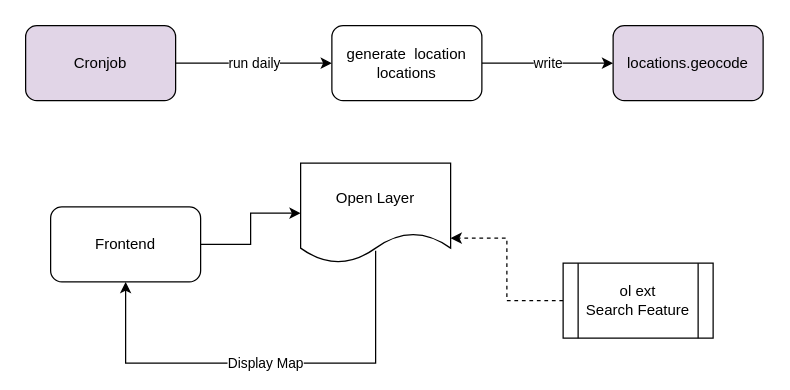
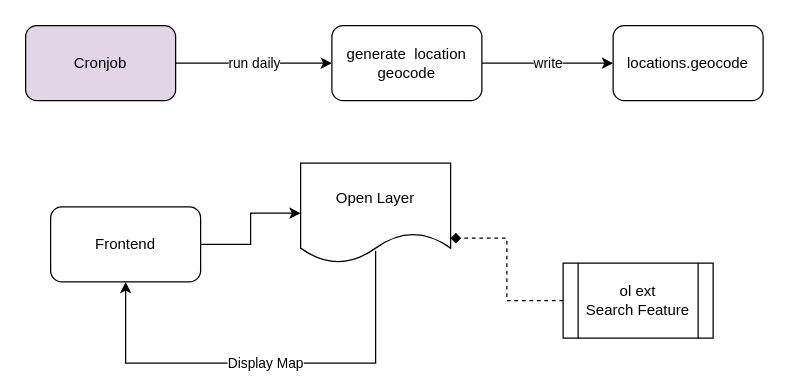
  <mxCell id="0" />
  <mxCell id="1" parent="0" />
  <mxCell id="2" value="run daily" style="edgeStyle=orthogonalEdgeStyle;rounded=0;orthogonalLoop=1;jettySize=auto;html=1;" edge="1" parent="1" source="3" target="5"><mxGeometry relative="1" as="geometry" /></mxCell>
  <mxCell id="3" value="Cronjob" style="rounded=1;whiteSpace=wrap;html=1;fillColor=#e1d5e7;" vertex="1" parent="1"><mxGeometry x="20" y="20" width="120" height="60" as="geometry" /></mxCell>
  <mxCell id="4" value="write" style="edgeStyle=orthogonalEdgeStyle;rounded=0;orthogonalLoop=1;jettySize=auto;html=1;exitX=1;exitY=0.5;exitDx=0;exitDy=0;entryX=0;entryY=0.5;entryDx=0;entryDy=0;" edge="1" parent="1" source="5" target="6"><mxGeometry relative="1" as="geometry" /></mxCell>
- <mxCell id="5" value="generate&amp;nbsp; location locations" style="whiteSpace=wrap;html=1;rounded=1;" vertex="1" parent="1"><mxGeometry x="265" y="20" width="120" height="60" as="geometry" /></mxCell>
- <mxCell id="6" value="locations.geocode" style="rounded=1;whiteSpace=wrap;html=1;fillColor=#e1d5e7;" vertex="1" parent="1"><mxGeometry x="490" y="20" width="120" height="60" as="geometry" /></mxCell>
+ <mxCell id="5" value="generate&amp;nbsp; location geocode" style="whiteSpace=wrap;html=1;rounded=1;" vertex="1" parent="1"><mxGeometry x="265" y="20" width="120" height="60" as="geometry" /></mxCell>
+ <mxCell id="6" value="locations.geocode" style="rounded=1;whiteSpace=wrap;html=1;" vertex="1" parent="1"><mxGeometry x="490" y="20" width="120" height="60" as="geometry" /></mxCell>
  <mxCell id="7" value="" style="edgeStyle=orthogonalEdgeStyle;rounded=0;orthogonalLoop=1;jettySize=auto;html=1;" edge="1" parent="1" source="8" target="9"><mxGeometry relative="1" as="geometry" /></mxCell>
  <mxCell id="8" value="Frontend" style="rounded=1;whiteSpace=wrap;html=1;" vertex="1" parent="1"><mxGeometry x="40" y="165" width="120" height="60" as="geometry" /></mxCell>
  <mxCell id="9" value="Open Layer" style="shape=document;whiteSpace=wrap;html=1;boundedLbl=1;rounded=1;" vertex="1" parent="1"><mxGeometry x="240" y="130" width="120" height="80" as="geometry" /></mxCell>
- <mxCell id="10" style="edgeStyle=orthogonalEdgeStyle;rounded=0;orthogonalLoop=1;jettySize=auto;html=1;exitX=0;exitY=0.5;exitDx=0;exitDy=0;entryX=1;entryY=0.75;entryDx=0;entryDy=0;dashed=1;" edge="1" parent="1" source="11" target="9"><mxGeometry relative="1" as="geometry" /></mxCell>
+ <mxCell id="10" style="edgeStyle=orthogonalEdgeStyle;rounded=0;orthogonalLoop=1;jettySize=auto;html=1;exitX=0;exitY=0.5;exitDx=0;exitDy=0;entryX=1;entryY=0.75;entryDx=0;entryDy=0;dashed=1;endArrow=diamond;" edge="1" parent="1" source="11" target="9"><mxGeometry relative="1" as="geometry" /></mxCell>
  <mxCell id="11" value="ol ext&lt;br&gt;Search Feature" style="shape=process;whiteSpace=wrap;html=1;backgroundOutline=1;" vertex="1" parent="1"><mxGeometry x="450" y="210" width="120" height="60" as="geometry" /></mxCell>
  <mxCell id="12" value="Display Map" style="edgeStyle=orthogonalEdgeStyle;rounded=0;orthogonalLoop=1;jettySize=auto;html=1;exitX=0.5;exitY=0.875;exitDx=0;exitDy=0;entryX=0.5;entryY=1;entryDx=0;entryDy=0;exitPerimeter=0;" edge="1" parent="1" source="9" target="8"><mxGeometry relative="1" as="geometry"><mxPoint x="240" y="330" as="sourcePoint" /><Array as="points"><mxPoint x="300" y="290" /><mxPoint x="100" y="290" /></Array></mxGeometry></mxCell>
